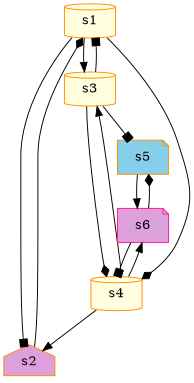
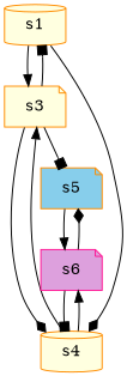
  digraph {
    node [color=darkorange fillcolor=lightyellow ip="192.168.1.3" shape=note style=filled type=host]
    edge [arrowhead=normal capacity="1Gbps" cost=0 dst_port=3 src_port=4]
    s1 [mac="20:00:00:00:00:01" shape=cylinder]
-   s2 [fillcolor=plum mac="20:00:00:00:00:02" shape=house]
-   s3 [mac="20:00:00:00:00:03" shape=cylinder]
+   s3 [mac="20:00:00:00:00:03"]
    s4 [ip="192.168.1.4" mac="20:00:00:00:00:04" shape=cylinder]
    s5 [fillcolor=skyblue ip="192.168.1.5" mac="20:00:00:00:00:05"]
    s6 [color=deeppink fillcolor=plum ip="192.168.1.6" mac="20:00:00:00:00:06"]
-   s1 -> s2 [arrowhead=box dst_port=1 src_port=2]
    s1 -> s3 [dst_port=1 src_port=3]
    s1 -> s4 [arrowhead=diamond dst_port=2]
-   s2 -> s1 [arrowhead=diamond dst_port=2 src_port=1]
    s3 -> s1 [arrowhead=box src_port=1]
    s3 -> s4 [arrowhead=diamond]
    s3 -> s5 [arrowhead=box src_port=5]
-   s4 -> s2 [dst_port=4 src_port=2]
    s4 -> s3 [dst_port=4 src_port=3]
    s4 -> s6 [dst_port=4 src_port=6]
    s5 -> s6 [dst_port=5 src_port=6]
    s6 -> s4 [arrowhead=box dst_port=6]
    s6 -> s5 [arrowhead=diamond dst_port=6 src_port=5]
  }
